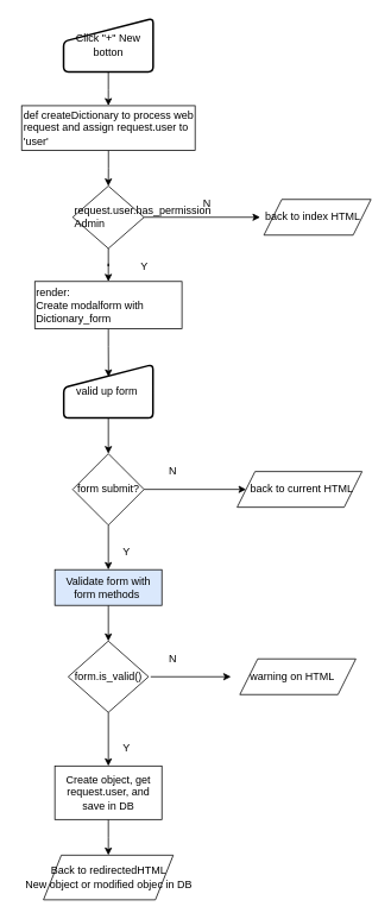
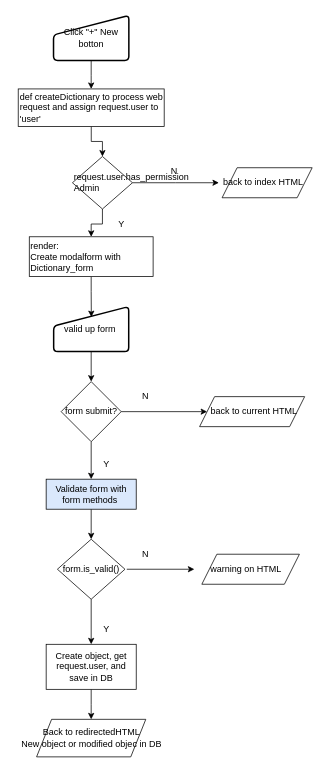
  <mxCell id="0" />
  <mxCell id="1" parent="0" />
  <mxCell id="2" style="edgeStyle=orthogonalEdgeStyle;rounded=0;orthogonalLoop=1;jettySize=auto;html=1;entryX=0.5;entryY=0;entryDx=0;entryDy=0;" parent="1" source="3" target="5" edge="1"><mxGeometry relative="1" as="geometry" /></mxCell>
  <mxCell id="3" value="Click &quot;+&quot; New botton" style="html=1;strokeWidth=2;shape=manualInput;whiteSpace=wrap;rounded=1;size=26;arcSize=11;" parent="1" vertex="1"><mxGeometry x="70.63" y="20" width="100.37" height="60" as="geometry" /></mxCell>
  <mxCell id="4" value="" style="edgeStyle=orthogonalEdgeStyle;rounded=0;orthogonalLoop=1;jettySize=auto;html=1;" edge="1" parent="1" source="5" target="26"><mxGeometry relative="1" as="geometry" /></mxCell>
  <mxCell id="5" value="def createDictionary to process web request and assign request.user to 'user'" style="rounded=0;whiteSpace=wrap;html=1;align=left;" parent="1" vertex="1"><mxGeometry x="23.565" y="118" width="194.5" height="50" as="geometry" /></mxCell>
  <mxCell id="6" style="edgeStyle=orthogonalEdgeStyle;rounded=0;orthogonalLoop=1;jettySize=auto;html=1;entryX=0.502;entryY=0.233;entryDx=0;entryDy=0;entryPerimeter=0;" edge="1" parent="1" source="7" target="16"><mxGeometry relative="1" as="geometry" /></mxCell>
  <mxCell id="7" value="render:&lt;br&gt;Create modalform with Dictionary_form" style="rounded=0;whiteSpace=wrap;html=1;align=left;" vertex="1" parent="1"><mxGeometry x="38.32" y="315" width="165" height="53" as="geometry" /></mxCell>
  <mxCell id="8" style="edgeStyle=orthogonalEdgeStyle;rounded=0;orthogonalLoop=1;jettySize=auto;html=1;exitX=0.5;exitY=1;exitDx=0;exitDy=0;entryX=0.5;entryY=0;entryDx=0;entryDy=0;" edge="1" parent="1" source="9" target="11"><mxGeometry relative="1" as="geometry" /></mxCell>
  <mxCell id="9" value="Validate form with form methods&amp;nbsp;" style="rounded=0;whiteSpace=wrap;html=1;fillColor=#dae8fc;" vertex="1" parent="1"><mxGeometry x="60.815" y="638" width="120" height="40" as="geometry" /></mxCell>
  <mxCell id="10" style="edgeStyle=orthogonalEdgeStyle;rounded=0;orthogonalLoop=1;jettySize=auto;html=1;exitX=0.5;exitY=1;exitDx=0;exitDy=0;entryX=0.5;entryY=0;entryDx=0;entryDy=0;" edge="1" parent="1" source="11" target="13"><mxGeometry relative="1" as="geometry" /></mxCell>
  <mxCell id="11" value="form.is_valid()" style="rhombus;whiteSpace=wrap;html=1;" vertex="1" parent="1"><mxGeometry x="75.815" y="718" width="90" height="80" as="geometry" /></mxCell>
  <mxCell id="12" style="edgeStyle=orthogonalEdgeStyle;rounded=0;orthogonalLoop=1;jettySize=auto;html=1;entryX=0.5;entryY=0;entryDx=0;entryDy=0;" edge="1" parent="1" source="13" target="17"><mxGeometry relative="1" as="geometry" /></mxCell>
  <mxCell id="13" value="Create object, get request.user, and save in DB" style="rounded=0;whiteSpace=wrap;html=1;" vertex="1" parent="1"><mxGeometry x="60.815" y="858" width="120" height="60" as="geometry" /></mxCell>
  <mxCell id="14" style="edgeStyle=orthogonalEdgeStyle;rounded=0;orthogonalLoop=1;jettySize=auto;html=1;entryX=0.5;entryY=0;entryDx=0;entryDy=0;exitX=0.5;exitY=1;exitDx=0;exitDy=0;" edge="1" parent="1" source="22" target="9"><mxGeometry relative="1" as="geometry"><mxPoint x="123.25" y="588" as="sourcePoint" /></mxGeometry></mxCell>
  <mxCell id="15" style="edgeStyle=orthogonalEdgeStyle;rounded=0;orthogonalLoop=1;jettySize=auto;html=1;exitX=0.5;exitY=1;exitDx=0;exitDy=0;entryX=0.5;entryY=0;entryDx=0;entryDy=0;" edge="1" parent="1" source="16" target="22"><mxGeometry relative="1" as="geometry" /></mxCell>
  <mxCell id="16" value="&lt;span&gt;valid up form&amp;nbsp;&lt;/span&gt;" style="html=1;strokeWidth=2;shape=manualInput;whiteSpace=wrap;rounded=1;size=26;arcSize=11;" vertex="1" parent="1"><mxGeometry x="70.815" y="408" width="100" height="60" as="geometry" /></mxCell>
  <mxCell id="17" value="" style="shape=parallelogram;perimeter=parallelogramPerimeter;whiteSpace=wrap;html=1;fixedSize=1;" vertex="1" parent="1"><mxGeometry x="48.065" y="958" width="145.5" height="50" as="geometry" /></mxCell>
  <mxCell id="18" value="Back to redirectedHTML &lt;br&gt;New object or modified objec in DB" style="text;html=1;align=center;verticalAlign=middle;resizable=0;points=[];autosize=1;" vertex="1" parent="1"><mxGeometry x="20.815" y="968" width="200" height="30" as="geometry" /></mxCell>
  <mxCell id="19" value="Y" style="text;html=1;align=center;verticalAlign=middle;resizable=0;points=[];autosize=1;" vertex="1" parent="1"><mxGeometry x="130.995" y="828" width="20" height="20" as="geometry" /></mxCell>
  <mxCell id="20" value="N" style="text;html=1;align=center;verticalAlign=middle;resizable=0;points=[];autosize=1;" vertex="1" parent="1"><mxGeometry x="110.815" y="518" width="20" height="20" as="geometry" /></mxCell>
  <mxCell id="21" style="edgeStyle=orthogonalEdgeStyle;rounded=0;orthogonalLoop=1;jettySize=auto;html=1;entryX=0;entryY=0.5;entryDx=0;entryDy=0;" edge="1" parent="1" source="22" target="23"><mxGeometry relative="1" as="geometry" /></mxCell>
  <mxCell id="22" value="&amp;nbsp;form submit?" style="rhombus;whiteSpace=wrap;html=1;align=left;" vertex="1" parent="1"><mxGeometry x="80.815" y="508" width="80" height="80" as="geometry" /></mxCell>
  <mxCell id="23" value="&amp;nbsp; &amp;nbsp; back to current HTML" style="shape=parallelogram;perimeter=parallelogramPerimeter;whiteSpace=wrap;html=1;fixedSize=1;align=left;" vertex="1" parent="1"><mxGeometry x="265.25" y="528" width="140" height="40" as="geometry" /></mxCell>
  <mxCell id="24" style="edgeStyle=orthogonalEdgeStyle;rounded=0;orthogonalLoop=1;jettySize=auto;html=1;entryX=0.5;entryY=0;entryDx=0;entryDy=0;" edge="1" parent="1" source="26" target="7"><mxGeometry relative="1" as="geometry" /></mxCell>
  <mxCell id="25" style="edgeStyle=orthogonalEdgeStyle;rounded=0;orthogonalLoop=1;jettySize=auto;html=1;" edge="1" parent="1" source="26"><mxGeometry relative="1" as="geometry"><mxPoint x="291" y="243" as="targetPoint" /></mxGeometry></mxCell>
- <mxCell id="26" value="request.user.has_permission Admin&lt;br&gt;" style="rhombus;whiteSpace=wrap;html=1;align=left;" vertex="1" parent="1"><mxGeometry x="80.82" y="208" width="80" height="70" as="geometry" /></mxCell>
+ <mxCell id="26" value="request.user.has_permission Admin&lt;br&gt;" style="rhombus;whiteSpace=wrap;html=1;align=left;" vertex="1" parent="1"><mxGeometry x="95.82" y="208" width="80" height="70" as="geometry" /></mxCell>
  <mxCell id="27" value="back to index HTML" style="shape=parallelogram;perimeter=parallelogramPerimeter;whiteSpace=wrap;html=1;fixedSize=1;align=left;" vertex="1" parent="1"><mxGeometry x="295.25" y="223" width="120" height="40" as="geometry" /></mxCell>
  <mxCell id="28" value="N" style="text;html=1;align=center;verticalAlign=middle;resizable=0;points=[];autosize=1;" vertex="1" parent="1"><mxGeometry x="220.815" y="218" width="20" height="20" as="geometry" /></mxCell>
  <mxCell id="29" style="edgeStyle=orthogonalEdgeStyle;rounded=0;orthogonalLoop=1;jettySize=auto;html=1;" edge="1" parent="1"><mxGeometry relative="1" as="geometry"><mxPoint x="258.25" y="758" as="targetPoint" /><mxPoint x="168.25" y="758" as="sourcePoint" /></mxGeometry></mxCell>
  <mxCell id="30" value="&amp;nbsp; &amp;nbsp;warning on HTML" style="shape=parallelogram;perimeter=parallelogramPerimeter;whiteSpace=wrap;html=1;fixedSize=1;align=left;" vertex="1" parent="1"><mxGeometry x="268.25" y="738" width="130" height="40" as="geometry" /></mxCell>
  <mxCell id="31" value="Y" style="text;html=1;align=center;verticalAlign=middle;resizable=0;points=[];autosize=1;" vertex="1" parent="1"><mxGeometry x="150.995" y="288" width="20" height="20" as="geometry" /></mxCell>
  <mxCell id="32" value="Y" style="text;html=1;align=center;verticalAlign=middle;resizable=0;points=[];autosize=1;" vertex="1" parent="1"><mxGeometry x="130.815" y="608" width="20" height="20" as="geometry" /></mxCell>
  <mxCell id="33" value="N" style="text;html=1;align=center;verticalAlign=middle;resizable=0;points=[];autosize=1;" vertex="1" parent="1"><mxGeometry x="183.315" y="728" width="20" height="20" as="geometry" /></mxCell>
  <mxCell id="34" value="N" style="text;html=1;align=center;verticalAlign=middle;resizable=0;points=[];autosize=1;" vertex="1" parent="1"><mxGeometry x="183.315" y="518" width="20" height="20" as="geometry" /></mxCell>
